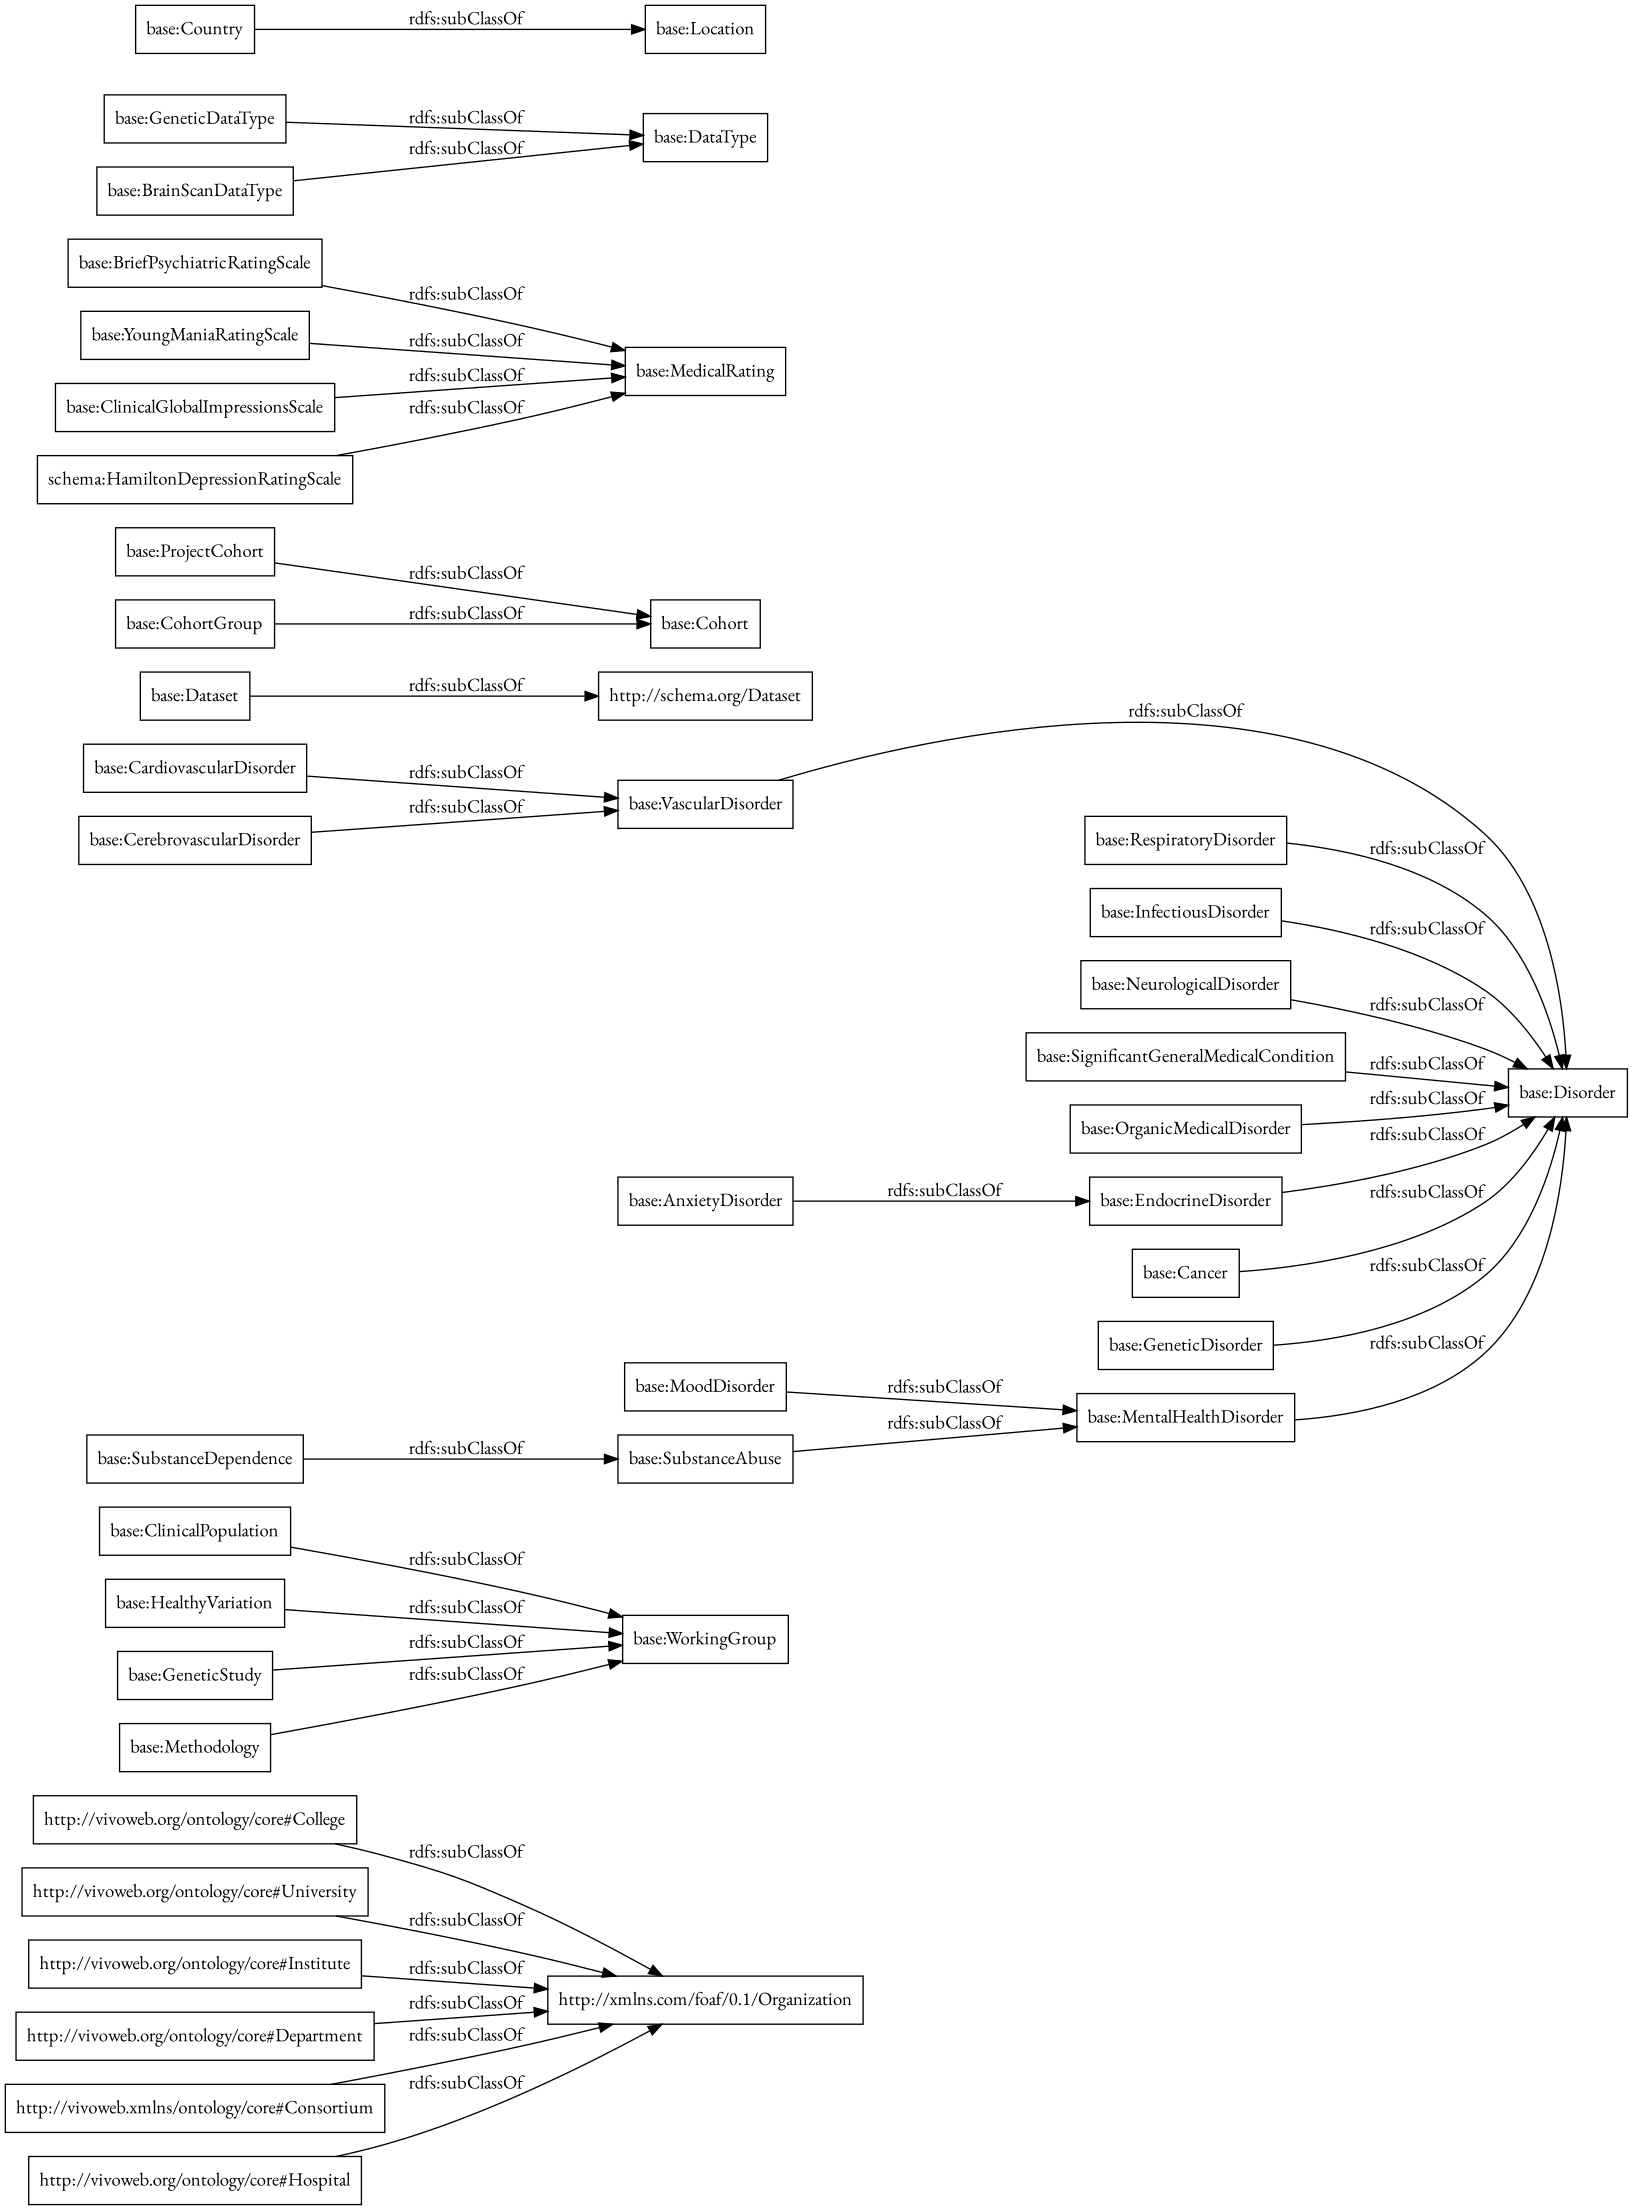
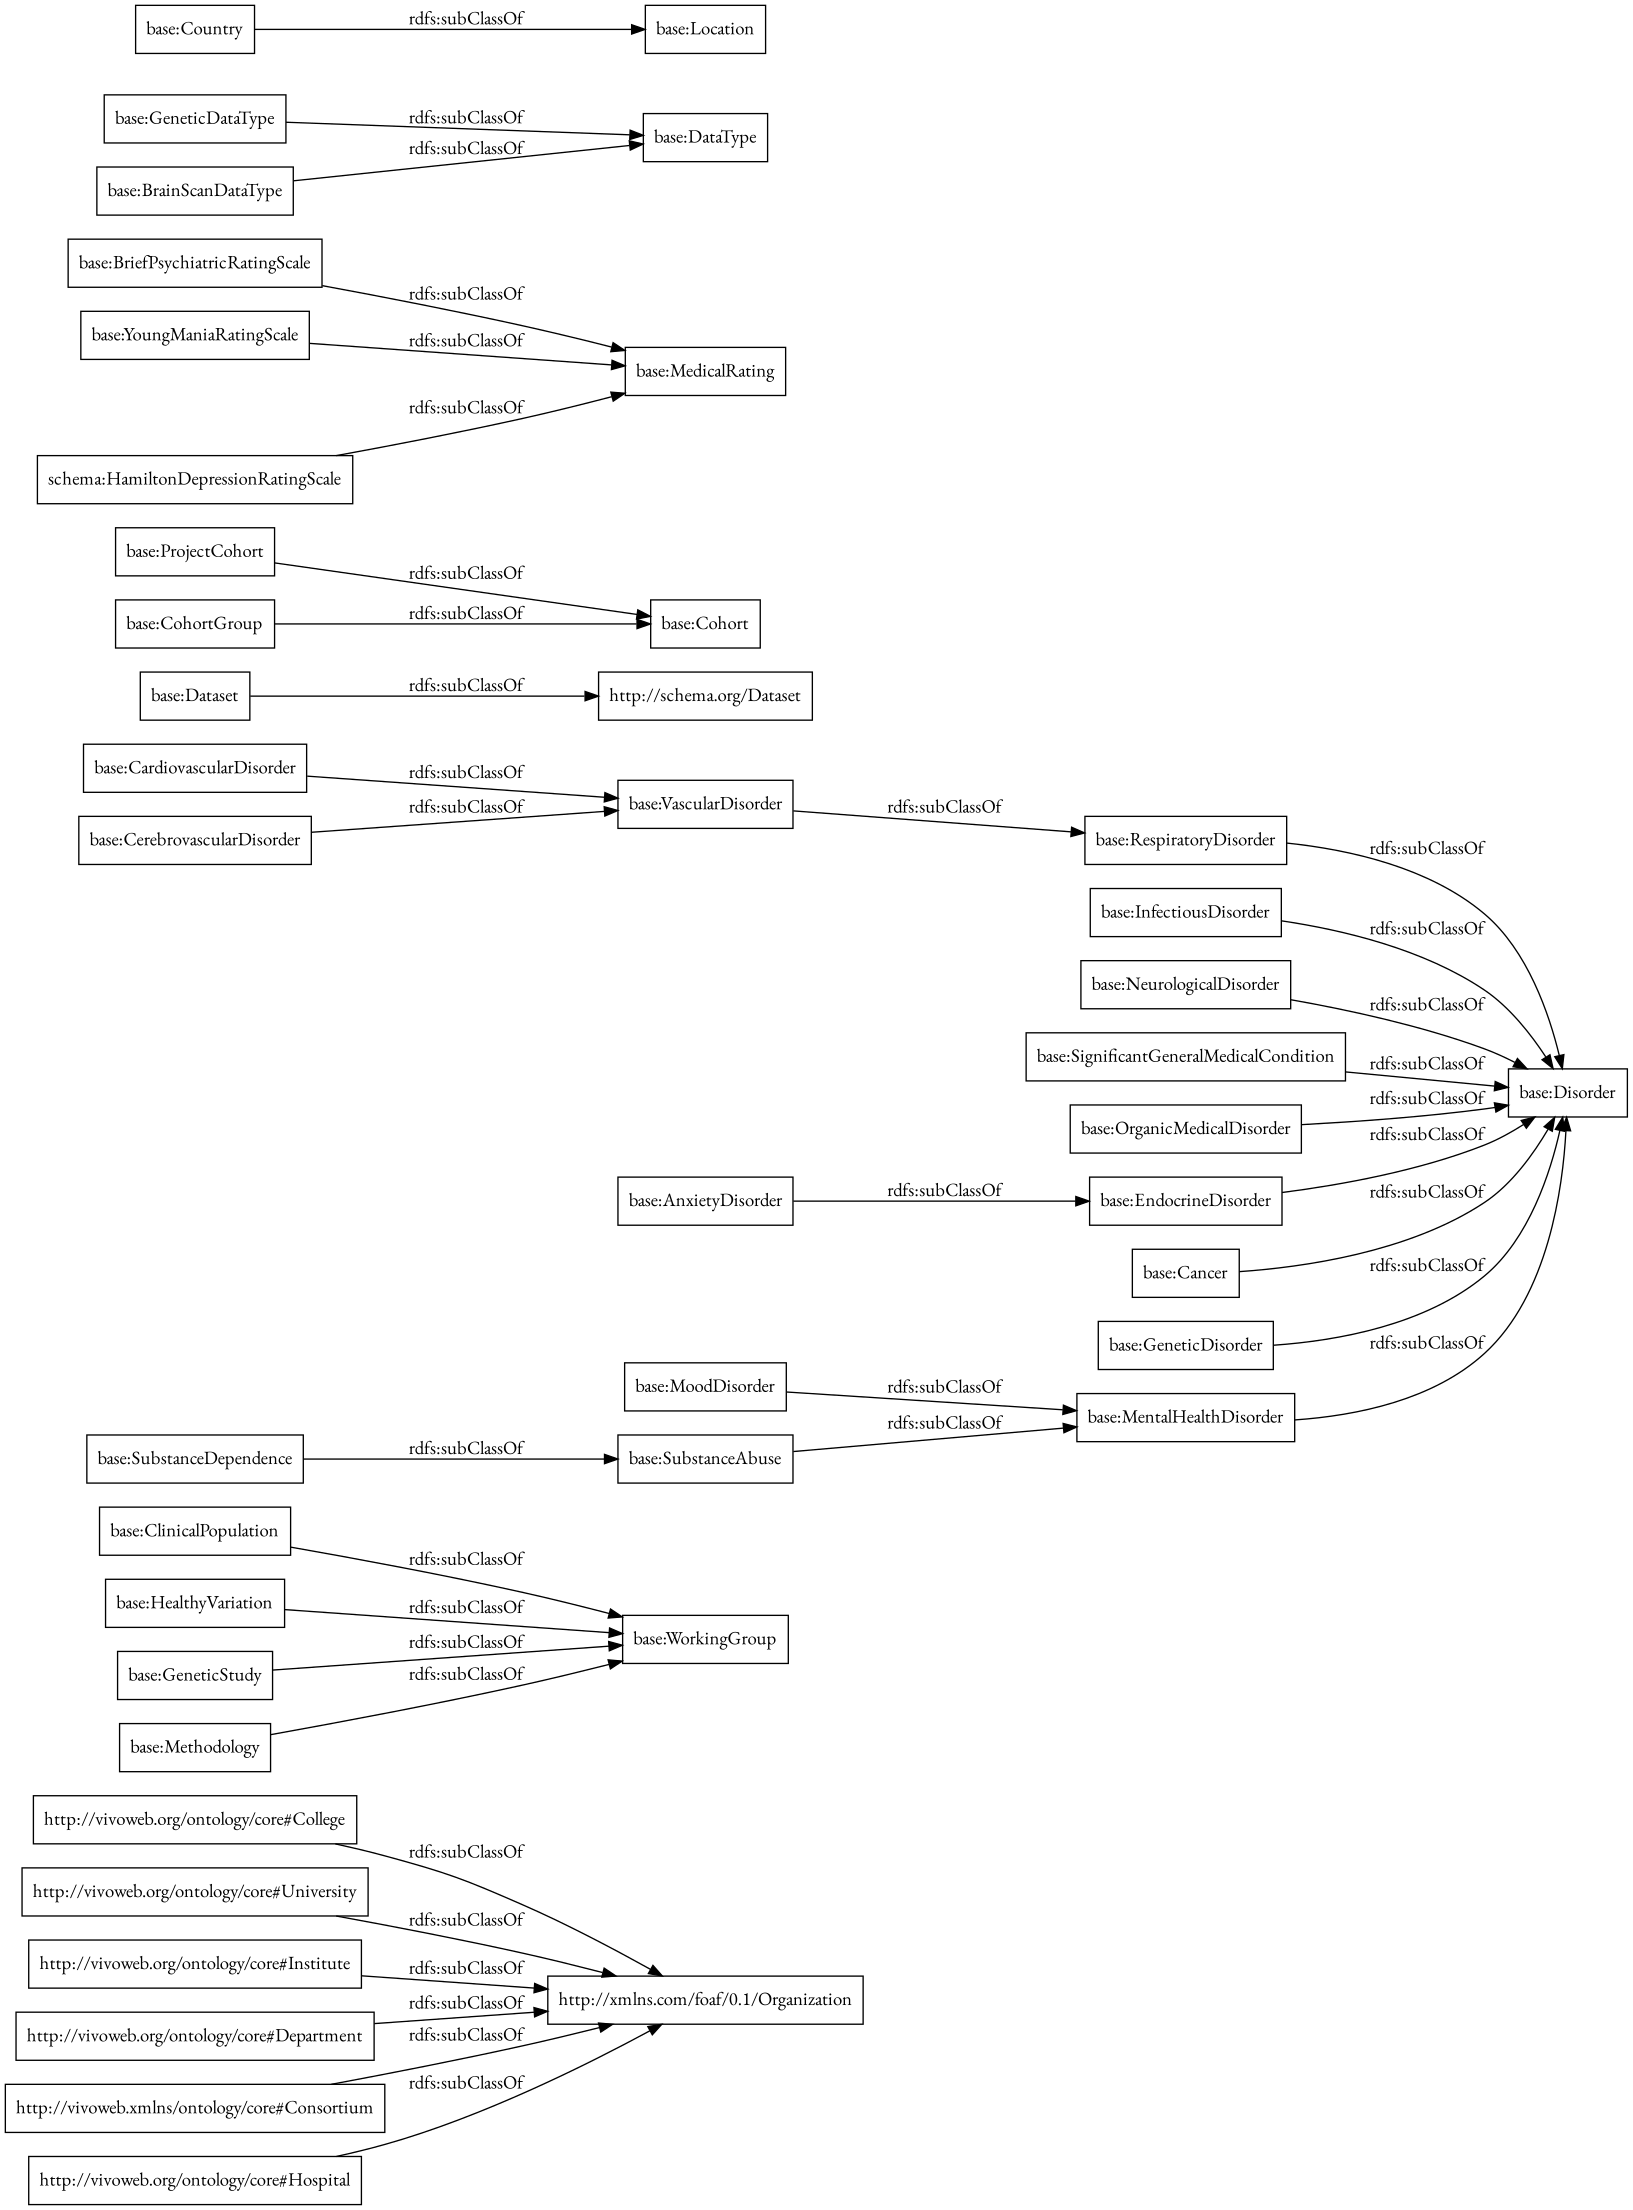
  digraph {
    fontname="EB Garamond"
    rankdir=LR
    node [color=black fontname="EB Garamond" shape=rectangle]
    edge [fontname="EB Garamond"]
    "http://vivoweb.org/ontology/core#College"
    "http://xmlns.com/foaf/0.1/Organization"
    "base:ClinicalPopulation"
    "base:WorkingGroup"
    "http://vivoweb.org/ontology/core#University"
    "base:SubstanceAbuse"
    "base:MentalHealthDisorder"
    "base:Disorder"
    "base:Dataset"
    "http://schema.org/Dataset"
    "base:ProjectCohort"
    "base:Cohort"
    "base:CardiovascularDisorder"
    "base:VascularDisorder"
    "base:InfectiousDisorder"
    "base:CerebrovascularDisorder"
    "http://vivoweb.org/ontology/core#Institute"
    "http://vivoweb.org/ontology/core#Department"
    "base:MoodDisorder"
    "base:HealthyVariation"
    "base:BriefPsychiatricRatingScale"
    "base:MedicalRating"
    "base:GeneticDataType"
    "base:DataType"
    "base:CohortGroup"
    "base:YoungManiaRatingScale"
    "base:NeurologicalDisorder"
    "base:RespiratoryDisorder"
    "base:SignificantGeneralMedicalCondition"
-   "base:ClinicalGlobalImpressionsScale"
    "base:SubstanceDependence"
    "base:OrganicMedicalDisorder"
    n33 [label="http://vivoweb.xmlns/ontology/core#Consortium"]
    "base:Country"
    "base:Location"
    n36 [label="schema:HamiltonDepressionRatingScale"]
    "base:AnxietyDisorder"
    "base:EndocrineDisorder"
    "base:Cancer"
    "http://vivoweb.org/ontology/core#Hospital"
    "base:GeneticStudy"
    "base:Methodology"
    "base:GeneticDisorder"
    "base:BrainScanDataType"
    "http://vivoweb.org/ontology/core#College" -> "http://xmlns.com/foaf/0.1/Organization" [label="rdfs:subClassOf"]
    "base:ClinicalPopulation" -> "base:WorkingGroup" [label="rdfs:subClassOf"]
    "http://vivoweb.org/ontology/core#University" -> "http://xmlns.com/foaf/0.1/Organization" [label="rdfs:subClassOf"]
    "base:SubstanceAbuse" -> "base:MentalHealthDisorder" [label="rdfs:subClassOf"]
    "base:MentalHealthDisorder" -> "base:Disorder" [label="rdfs:subClassOf"]
    "base:Dataset" -> "http://schema.org/Dataset" [label="rdfs:subClassOf"]
    "base:ProjectCohort" -> "base:Cohort" [label="rdfs:subClassOf"]
    "base:CardiovascularDisorder" -> "base:VascularDisorder" [label="rdfs:subClassOf"]
-   "base:VascularDisorder" -> "base:Disorder" [label="rdfs:subClassOf"]
+   "base:VascularDisorder" -> "base:RespiratoryDisorder" [label="rdfs:subClassOf"]
    "base:InfectiousDisorder" -> "base:Disorder" [label="rdfs:subClassOf"]
    "base:CerebrovascularDisorder" -> "base:VascularDisorder" [label="rdfs:subClassOf"]
    "http://vivoweb.org/ontology/core#Institute" -> "http://xmlns.com/foaf/0.1/Organization" [label="rdfs:subClassOf"]
    "http://vivoweb.org/ontology/core#Department" -> "http://xmlns.com/foaf/0.1/Organization" [label="rdfs:subClassOf"]
    "base:MoodDisorder" -> "base:MentalHealthDisorder" [label="rdfs:subClassOf"]
    "base:HealthyVariation" -> "base:WorkingGroup" [label="rdfs:subClassOf"]
    "base:BriefPsychiatricRatingScale" -> "base:MedicalRating" [label="rdfs:subClassOf"]
    "base:GeneticDataType" -> "base:DataType" [label="rdfs:subClassOf"]
    "base:CohortGroup" -> "base:Cohort" [label="rdfs:subClassOf"]
    "base:YoungManiaRatingScale" -> "base:MedicalRating" [label="rdfs:subClassOf"]
    "base:NeurologicalDisorder" -> "base:Disorder" [label="rdfs:subClassOf"]
    "base:RespiratoryDisorder" -> "base:Disorder" [label="rdfs:subClassOf"]
    "base:SignificantGeneralMedicalCondition" -> "base:Disorder" [label="rdfs:subClassOf"]
-   "base:ClinicalGlobalImpressionsScale" -> "base:MedicalRating" [label="rdfs:subClassOf"]
    "base:SubstanceDependence" -> "base:SubstanceAbuse" [label="rdfs:subClassOf"]
    "base:OrganicMedicalDisorder" -> "base:Disorder" [label="rdfs:subClassOf"]
    n33 -> "http://xmlns.com/foaf/0.1/Organization" [label="rdfs:subClassOf"]
    "base:Country" -> "base:Location" [label="rdfs:subClassOf"]
    n36 -> "base:MedicalRating" [label="rdfs:subClassOf"]
    "base:AnxietyDisorder" -> "base:EndocrineDisorder" [label="rdfs:subClassOf"]
    "base:EndocrineDisorder" -> "base:Disorder" [label="rdfs:subClassOf"]
    "base:Cancer" -> "base:Disorder" [label="rdfs:subClassOf"]
    "http://vivoweb.org/ontology/core#Hospital" -> "http://xmlns.com/foaf/0.1/Organization" [label="rdfs:subClassOf"]
    "base:GeneticStudy" -> "base:WorkingGroup" [label="rdfs:subClassOf"]
    "base:Methodology" -> "base:WorkingGroup" [label="rdfs:subClassOf"]
    "base:GeneticDisorder" -> "base:Disorder" [label="rdfs:subClassOf"]
    "base:BrainScanDataType" -> "base:DataType" [label="rdfs:subClassOf"]
  }
